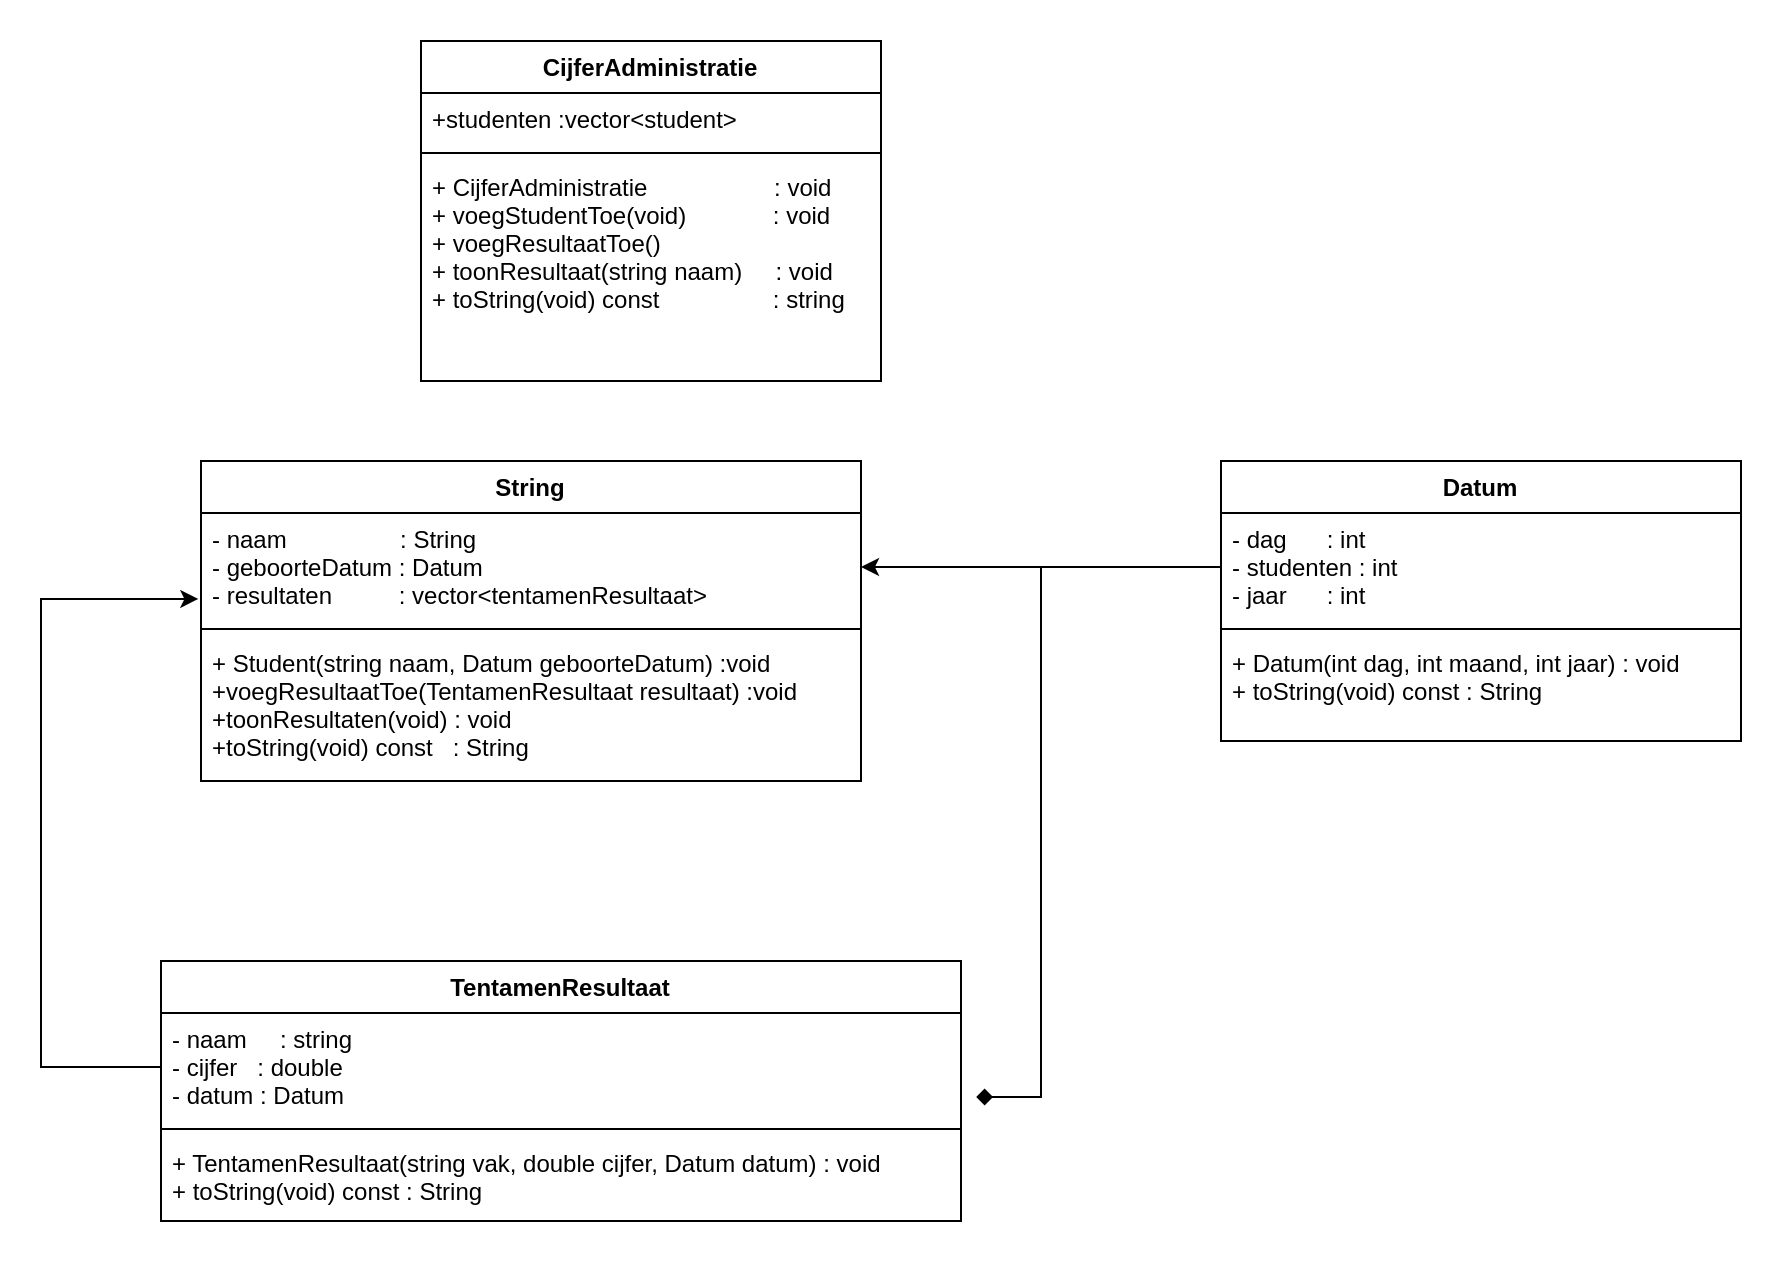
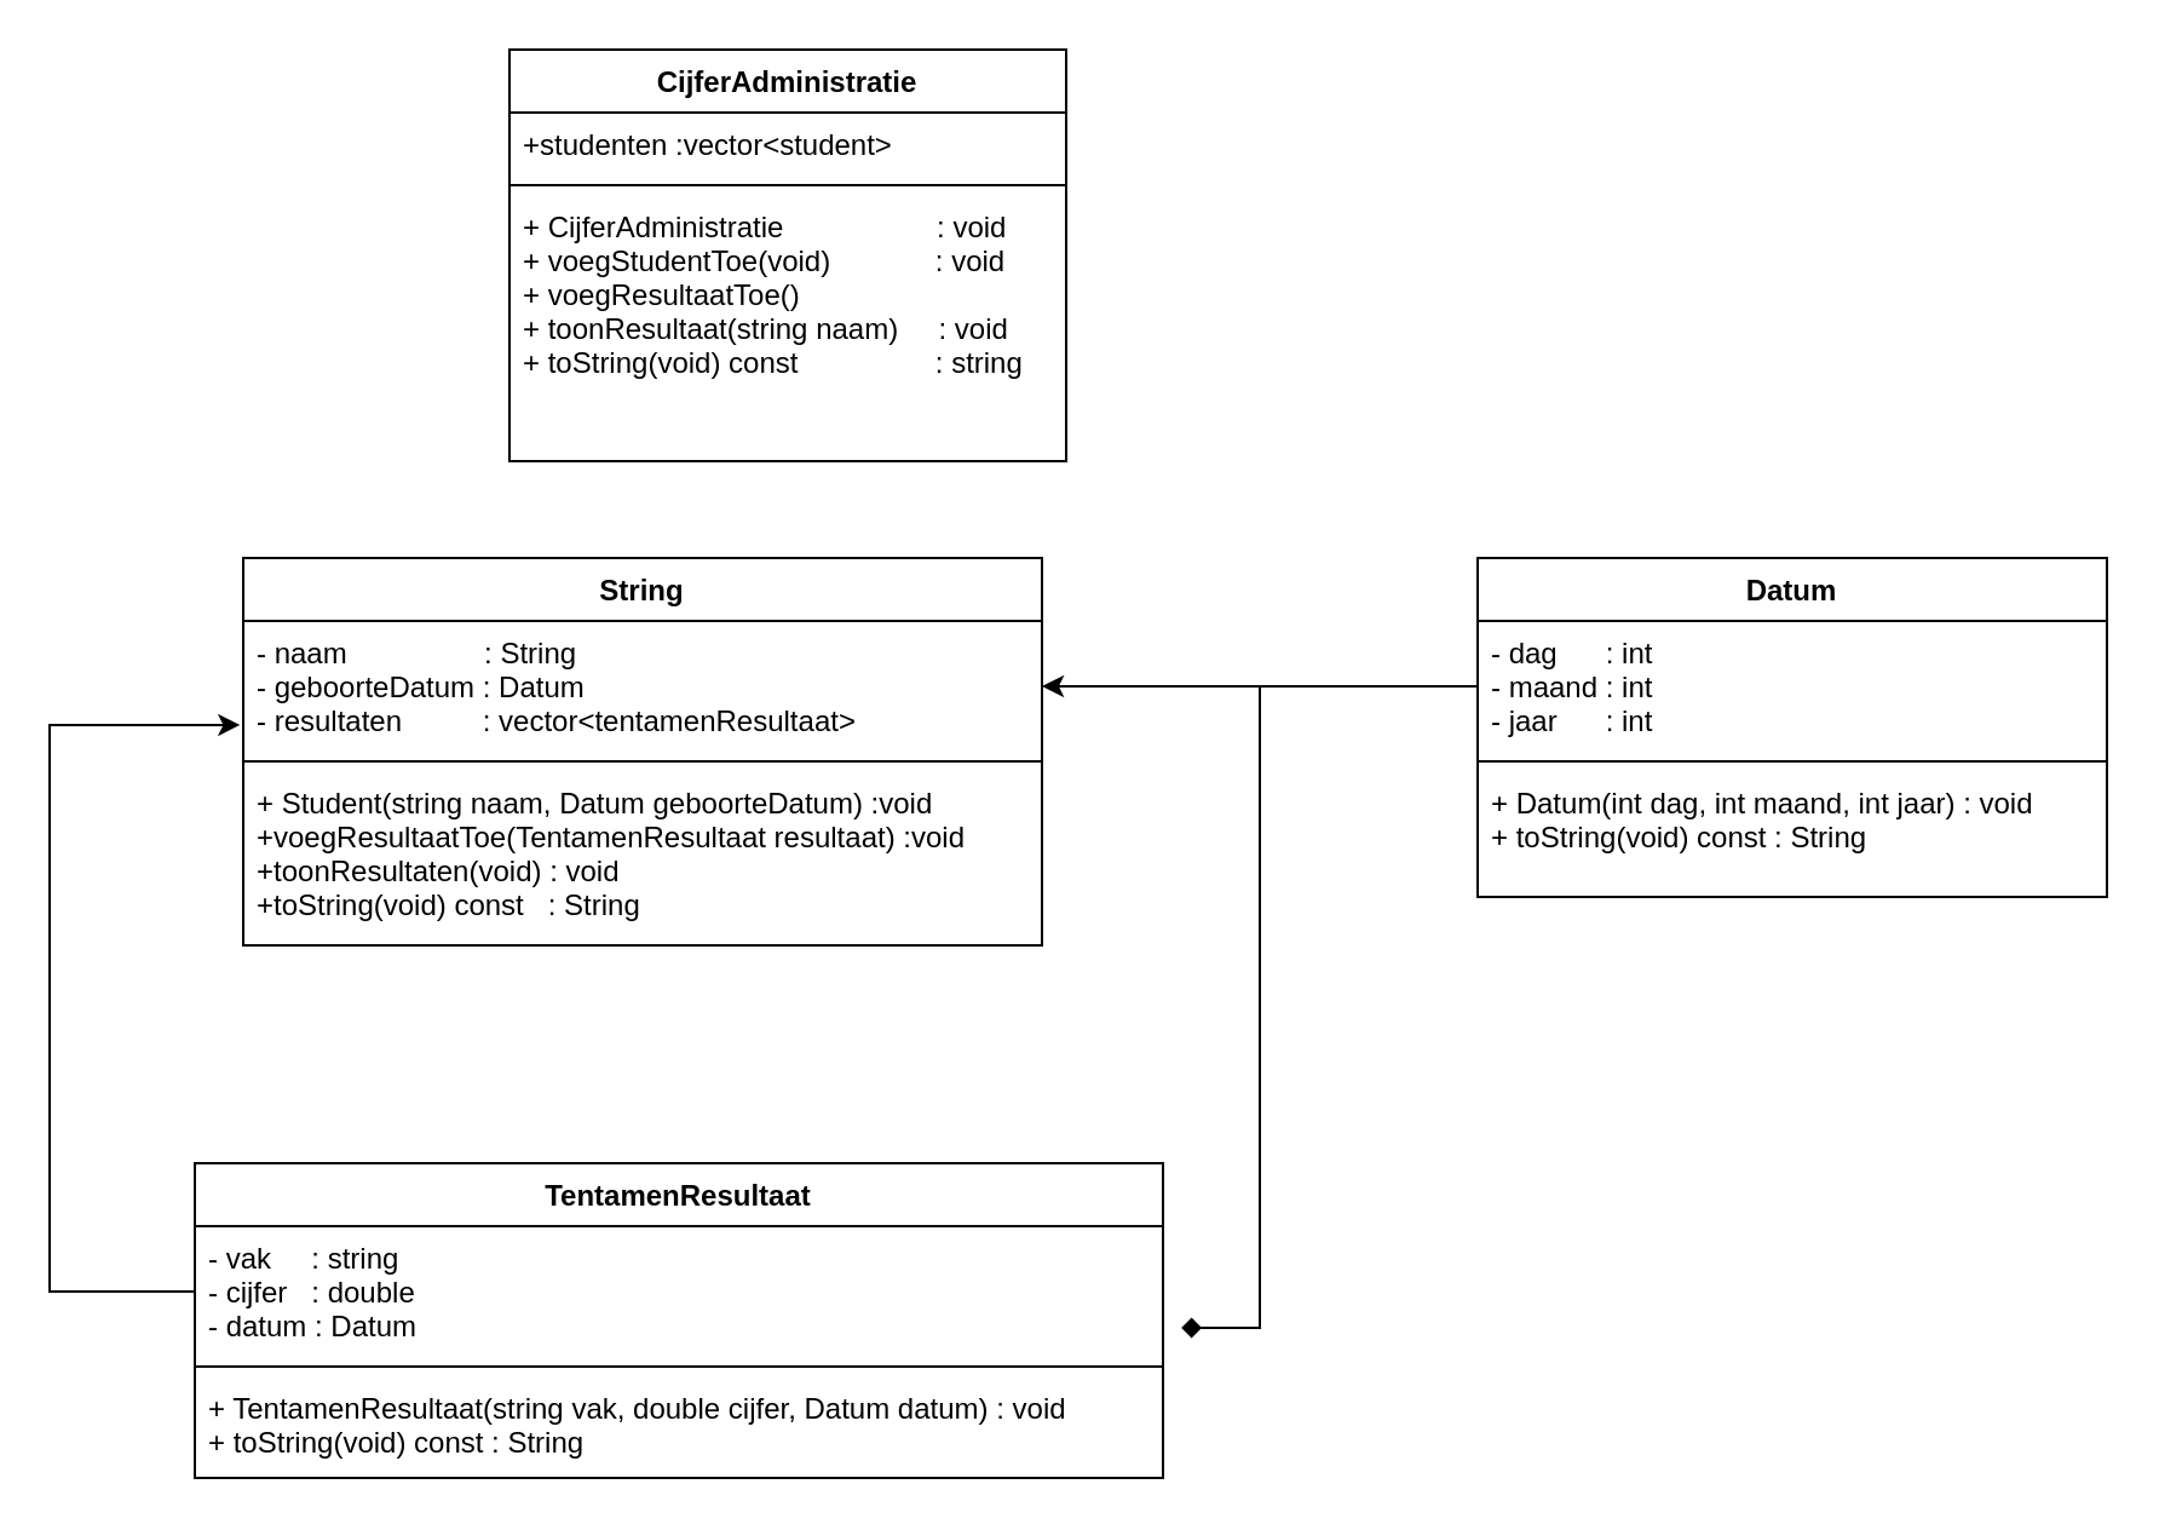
  <mxCell id="0" />
  <mxCell id="1" parent="0" />
  <mxCell id="2" style="edgeStyle=orthogonalEdgeStyle;rounded=0;orthogonalLoop=1;jettySize=auto;html=1;entryX=-0.004;entryY=0.796;entryDx=0;entryDy=0;entryPerimeter=0;" edge="1" parent="1" source="14" target="10"><mxGeometry relative="1" as="geometry"><Array as="points"><mxPoint x="20" y="533" /><mxPoint x="20" y="299" /></Array></mxGeometry></mxCell>
  <mxCell id="3" style="edgeStyle=orthogonalEdgeStyle;rounded=0;orthogonalLoop=1;jettySize=auto;html=1;entryX=1;entryY=0.5;entryDx=0;entryDy=0;" edge="1" parent="1" source="6" target="10"><mxGeometry relative="1" as="geometry" /></mxCell>
  <mxCell id="4" style="edgeStyle=orthogonalEdgeStyle;rounded=0;orthogonalLoop=1;jettySize=auto;html=1;entryX=1.019;entryY=0.778;entryDx=0;entryDy=0;entryPerimeter=0;endArrow=diamond;" edge="1" parent="1" source="6" target="14"><mxGeometry relative="1" as="geometry"><Array as="points"><mxPoint x="520" y="283" /><mxPoint x="520" y="548" /></Array></mxGeometry></mxCell>
  <mxCell id="5" value="Datum" style="swimlane;fontStyle=1;align=center;verticalAlign=top;childLayout=stackLayout;horizontal=1;startSize=26;horizontalStack=0;resizeParent=1;resizeParentMax=0;resizeLast=0;collapsible=1;marginBottom=0;" vertex="1" parent="1"><mxGeometry x="610" y="230" width="260" height="140" as="geometry" /></mxCell>
- <mxCell id="6" value="- dag      : int&#10;- studenten : int&#10;- jaar      : int" style="text;strokeColor=none;fillColor=none;align=left;verticalAlign=top;spacingLeft=4;spacingRight=4;overflow=hidden;rotatable=0;points=[[0,0.5],[1,0.5]];portConstraint=eastwest;" vertex="1" parent="5"><mxGeometry y="26" width="260" height="54" as="geometry" /></mxCell>
+ <mxCell id="6" value="- dag      : int&#10;- maand : int&#10;- jaar      : int" style="text;strokeColor=none;fillColor=none;align=left;verticalAlign=top;spacingLeft=4;spacingRight=4;overflow=hidden;rotatable=0;points=[[0,0.5],[1,0.5]];portConstraint=eastwest;" vertex="1" parent="5"><mxGeometry y="26" width="260" height="54" as="geometry" /></mxCell>
  <mxCell id="7" value="" style="line;strokeWidth=1;fillColor=none;align=left;verticalAlign=middle;spacingTop=-1;spacingLeft=3;spacingRight=3;rotatable=0;labelPosition=right;points=[];portConstraint=eastwest;" vertex="1" parent="5"><mxGeometry y="80" width="260" height="8" as="geometry" /></mxCell>
  <mxCell id="8" value="+ Datum(int dag, int maand, int jaar) : void&#10;+ toString(void) const : String " style="text;strokeColor=none;fillColor=none;align=left;verticalAlign=top;spacingLeft=4;spacingRight=4;overflow=hidden;rotatable=0;points=[[0,0.5],[1,0.5]];portConstraint=eastwest;" vertex="1" parent="5"><mxGeometry y="88" width="260" height="52" as="geometry" /></mxCell>
  <mxCell id="9" value="String" style="swimlane;fontStyle=1;align=center;verticalAlign=top;childLayout=stackLayout;horizontal=1;startSize=26;horizontalStack=0;resizeParent=1;resizeParentMax=0;resizeLast=0;collapsible=1;marginBottom=0;" vertex="1" parent="1"><mxGeometry x="100" y="230" width="330" height="160" as="geometry" /></mxCell>
  <mxCell id="10" value="- naam                 : String&#10;- geboorteDatum : Datum&#10;- resultaten          : vector&lt;tentamenResultaat&gt;" style="text;strokeColor=none;fillColor=none;align=left;verticalAlign=top;spacingLeft=4;spacingRight=4;overflow=hidden;rotatable=0;points=[[0,0.5],[1,0.5]];portConstraint=eastwest;" vertex="1" parent="9"><mxGeometry y="26" width="330" height="54" as="geometry" /></mxCell>
  <mxCell id="11" value="" style="line;strokeWidth=1;fillColor=none;align=left;verticalAlign=middle;spacingTop=-1;spacingLeft=3;spacingRight=3;rotatable=0;labelPosition=right;points=[];portConstraint=eastwest;" vertex="1" parent="9"><mxGeometry y="80" width="330" height="8" as="geometry" /></mxCell>
  <mxCell id="12" value="+ Student(string naam, Datum geboorteDatum) :void&#10;+voegResultaatToe(TentamenResultaat resultaat) :void&#10;+toonResultaten(void) : void&#10;+toString(void) const   : String" style="text;strokeColor=none;fillColor=none;align=left;verticalAlign=top;spacingLeft=4;spacingRight=4;overflow=hidden;rotatable=0;points=[[0,0.5],[1,0.5]];portConstraint=eastwest;" vertex="1" parent="9"><mxGeometry y="88" width="330" height="72" as="geometry" /></mxCell>
  <mxCell id="13" value="TentamenResultaat" style="swimlane;fontStyle=1;align=center;verticalAlign=top;childLayout=stackLayout;horizontal=1;startSize=26;horizontalStack=0;resizeParent=1;resizeParentMax=0;resizeLast=0;collapsible=1;marginBottom=0;" vertex="1" parent="1"><mxGeometry x="80" y="480" width="400" height="130" as="geometry" /></mxCell>
- <mxCell id="14" value="- naam     : string&#10;- cijfer   : double&#10;- datum : Datum" style="text;strokeColor=none;fillColor=none;align=left;verticalAlign=top;spacingLeft=4;spacingRight=4;overflow=hidden;rotatable=0;points=[[0,0.5],[1,0.5]];portConstraint=eastwest;" vertex="1" parent="13"><mxGeometry y="26" width="400" height="54" as="geometry" /></mxCell>
+ <mxCell id="14" value="- vak     : string&#10;- cijfer   : double&#10;- datum : Datum" style="text;strokeColor=none;fillColor=none;align=left;verticalAlign=top;spacingLeft=4;spacingRight=4;overflow=hidden;rotatable=0;points=[[0,0.5],[1,0.5]];portConstraint=eastwest;" vertex="1" parent="13"><mxGeometry y="26" width="400" height="54" as="geometry" /></mxCell>
  <mxCell id="15" value="" style="line;strokeWidth=1;fillColor=none;align=left;verticalAlign=middle;spacingTop=-1;spacingLeft=3;spacingRight=3;rotatable=0;labelPosition=right;points=[];portConstraint=eastwest;" vertex="1" parent="13"><mxGeometry y="80" width="400" height="8" as="geometry" /></mxCell>
  <mxCell id="16" value="+ TentamenResultaat(string vak, double cijfer, Datum datum) : void&#10;+ toString(void) const : String" style="text;strokeColor=none;fillColor=none;align=left;verticalAlign=top;spacingLeft=4;spacingRight=4;overflow=hidden;rotatable=0;points=[[0,0.5],[1,0.5]];portConstraint=eastwest;" vertex="1" parent="13"><mxGeometry y="88" width="400" height="42" as="geometry" /></mxCell>
  <mxCell id="17" value="CijferAdministratie" style="swimlane;fontStyle=1;align=center;verticalAlign=top;childLayout=stackLayout;horizontal=1;startSize=26;horizontalStack=0;resizeParent=1;resizeParentMax=0;resizeLast=0;collapsible=1;marginBottom=0;" vertex="1" parent="1"><mxGeometry x="210" y="20" width="230" height="170" as="geometry" /></mxCell>
  <mxCell id="18" value="+studenten :vector&lt;student&gt;" style="text;strokeColor=none;fillColor=none;align=left;verticalAlign=top;spacingLeft=4;spacingRight=4;overflow=hidden;rotatable=0;points=[[0,0.5],[1,0.5]];portConstraint=eastwest;" vertex="1" parent="17"><mxGeometry y="26" width="230" height="26" as="geometry" /></mxCell>
  <mxCell id="19" value="" style="line;strokeWidth=1;fillColor=none;align=left;verticalAlign=middle;spacingTop=-1;spacingLeft=3;spacingRight=3;rotatable=0;labelPosition=right;points=[];portConstraint=eastwest;" vertex="1" parent="17"><mxGeometry y="52" width="230" height="8" as="geometry" /></mxCell>
  <mxCell id="20" value="+ CijferAdministratie                   : void&#10;+ voegStudentToe(void)             : void&#10;+ voegResultaatToe()&#10;+ toonResultaat(string naam)     : void&#10;+ toString(void) const                 : string" style="text;strokeColor=none;fillColor=none;align=left;verticalAlign=top;spacingLeft=4;spacingRight=4;overflow=hidden;rotatable=0;points=[[0,0.5],[1,0.5]];portConstraint=eastwest;" vertex="1" parent="17"><mxGeometry y="60" width="230" height="110" as="geometry" /></mxCell>
